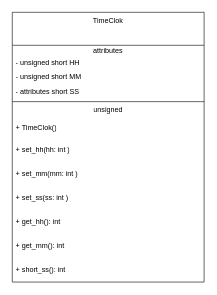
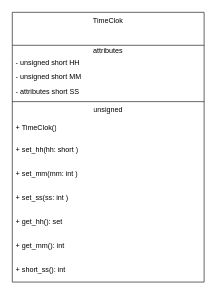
  <mxCell id="0" />
  <mxCell id="1" parent="0" />
  <mxCell id="2" value="TimeClok" style="swimlane;fontStyle=0;align=center;verticalAlign=top;childLayout=stackLayout;horizontal=1;startSize=55;horizontalStack=0;resizeParent=1;resizeParentMax=0;resizeLast=0;collapsible=0;marginBottom=0;html=1;whiteSpace=wrap;" vertex="1" parent="1"><mxGeometry x="20" y="20" width="320" height="450" as="geometry" /></mxCell>
  <mxCell id="3" value="attributes" style="text;html=1;strokeColor=none;fillColor=none;align=center;verticalAlign=middle;spacingLeft=4;spacingRight=4;overflow=hidden;rotatable=0;points=[[0,0.5],[1,0.5]];portConstraint=eastwest;whiteSpace=wrap;" vertex="1" parent="2"><mxGeometry y="55" width="320" height="20" as="geometry" /></mxCell>
  <mxCell id="4" value="- unsigned short HH" style="text;html=1;strokeColor=none;fillColor=none;align=left;verticalAlign=middle;spacingLeft=4;spacingRight=4;overflow=hidden;rotatable=0;points=[[0,0.5],[1,0.5]];portConstraint=eastwest;whiteSpace=wrap;" vertex="1" parent="2"><mxGeometry y="75" width="320" height="20" as="geometry" /></mxCell>
  <mxCell id="5" value="- unsigned short MM" style="text;html=1;strokeColor=none;fillColor=none;align=left;verticalAlign=middle;spacingLeft=4;spacingRight=4;overflow=hidden;rotatable=0;points=[[0,0.5],[1,0.5]];portConstraint=eastwest;whiteSpace=wrap;" vertex="1" parent="2"><mxGeometry y="95" width="320" height="25" as="geometry" /></mxCell>
  <mxCell id="6" value="- attributes short SS" style="text;html=1;strokeColor=none;fillColor=none;align=left;verticalAlign=middle;spacingLeft=4;spacingRight=4;overflow=hidden;rotatable=0;points=[[0,0.5],[1,0.5]];portConstraint=eastwest;whiteSpace=wrap;" vertex="1" parent="2"><mxGeometry y="120" width="320" height="25" as="geometry" /></mxCell>
  <mxCell id="7" value="" style="line;strokeWidth=1;fillColor=none;align=left;verticalAlign=middle;spacingTop=-1;spacingLeft=3;spacingRight=3;rotatable=0;labelPosition=right;points=[];portConstraint=eastwest;" vertex="1" parent="2"><mxGeometry y="145" width="320" height="8" as="geometry" /></mxCell>
  <mxCell id="8" value="unsigned" style="text;html=1;strokeColor=none;fillColor=none;align=center;verticalAlign=middle;spacingLeft=4;spacingRight=4;overflow=hidden;rotatable=0;points=[[0,0.5],[1,0.5]];portConstraint=eastwest;whiteSpace=wrap;" vertex="1" parent="2"><mxGeometry y="153" width="320" height="20" as="geometry" /></mxCell>
  <mxCell id="9" value="+ TimeClok()" style="text;html=1;strokeColor=none;fillColor=none;align=left;verticalAlign=middle;spacingLeft=4;spacingRight=4;overflow=hidden;rotatable=0;points=[[0,0.5],[1,0.5]];portConstraint=eastwest;whiteSpace=wrap;" vertex="1" parent="2"><mxGeometry y="173" width="320" height="37" as="geometry" /></mxCell>
- <mxCell id="10" value="+ set_hh(hh: int&amp;nbsp;)" style="text;html=1;strokeColor=none;fillColor=none;align=left;verticalAlign=middle;spacingLeft=4;spacingRight=4;overflow=hidden;rotatable=0;points=[[0,0.5],[1,0.5]];portConstraint=eastwest;whiteSpace=wrap;" vertex="1" parent="2"><mxGeometry y="210" width="320" height="40" as="geometry" /></mxCell>
+ <mxCell id="10" value="+ set_hh(hh: short&amp;nbsp;)" style="text;html=1;strokeColor=none;fillColor=none;align=left;verticalAlign=middle;spacingLeft=4;spacingRight=4;overflow=hidden;rotatable=0;points=[[0,0.5],[1,0.5]];portConstraint=eastwest;whiteSpace=wrap;" vertex="1" parent="2"><mxGeometry y="210" width="320" height="40" as="geometry" /></mxCell>
  <mxCell id="11" value="+ set_mm(mm: int&amp;nbsp;)" style="text;html=1;strokeColor=none;fillColor=none;align=left;verticalAlign=middle;spacingLeft=4;spacingRight=4;overflow=hidden;rotatable=0;points=[[0,0.5],[1,0.5]];portConstraint=eastwest;whiteSpace=wrap;" vertex="1" parent="2"><mxGeometry y="250" width="320" height="40" as="geometry" /></mxCell>
  <mxCell id="12" value="+ set_ss(ss: int&amp;nbsp;)" style="text;html=1;strokeColor=none;fillColor=none;align=left;verticalAlign=middle;spacingLeft=4;spacingRight=4;overflow=hidden;rotatable=0;points=[[0,0.5],[1,0.5]];portConstraint=eastwest;whiteSpace=wrap;" vertex="1" parent="2"><mxGeometry y="290" width="320" height="40" as="geometry" /></mxCell>
- <mxCell id="13" value="+ get_hh(): int&amp;nbsp;" style="text;html=1;strokeColor=none;fillColor=none;align=left;verticalAlign=middle;spacingLeft=4;spacingRight=4;overflow=hidden;rotatable=0;points=[[0,0.5],[1,0.5]];portConstraint=eastwest;whiteSpace=wrap;" vertex="1" parent="2"><mxGeometry y="330" width="320" height="40" as="geometry" /></mxCell>
+ <mxCell id="13" value="+ get_hh(): set&amp;nbsp;" style="text;html=1;strokeColor=none;fillColor=none;align=left;verticalAlign=middle;spacingLeft=4;spacingRight=4;overflow=hidden;rotatable=0;points=[[0,0.5],[1,0.5]];portConstraint=eastwest;whiteSpace=wrap;" vertex="1" parent="2"><mxGeometry y="330" width="320" height="40" as="geometry" /></mxCell>
  <mxCell id="14" value="+ get_mm(): int&amp;nbsp;" style="text;html=1;strokeColor=none;fillColor=none;align=left;verticalAlign=middle;spacingLeft=4;spacingRight=4;overflow=hidden;rotatable=0;points=[[0,0.5],[1,0.5]];portConstraint=eastwest;whiteSpace=wrap;" vertex="1" parent="2"><mxGeometry y="370" width="320" height="40" as="geometry" /></mxCell>
  <mxCell id="15" value="+ short_ss(): int&amp;nbsp;" style="text;html=1;strokeColor=none;fillColor=none;align=left;verticalAlign=middle;spacingLeft=4;spacingRight=4;overflow=hidden;rotatable=0;points=[[0,0.5],[1,0.5]];portConstraint=eastwest;whiteSpace=wrap;" vertex="1" parent="2"><mxGeometry y="410" width="320" height="40" as="geometry" /></mxCell>
